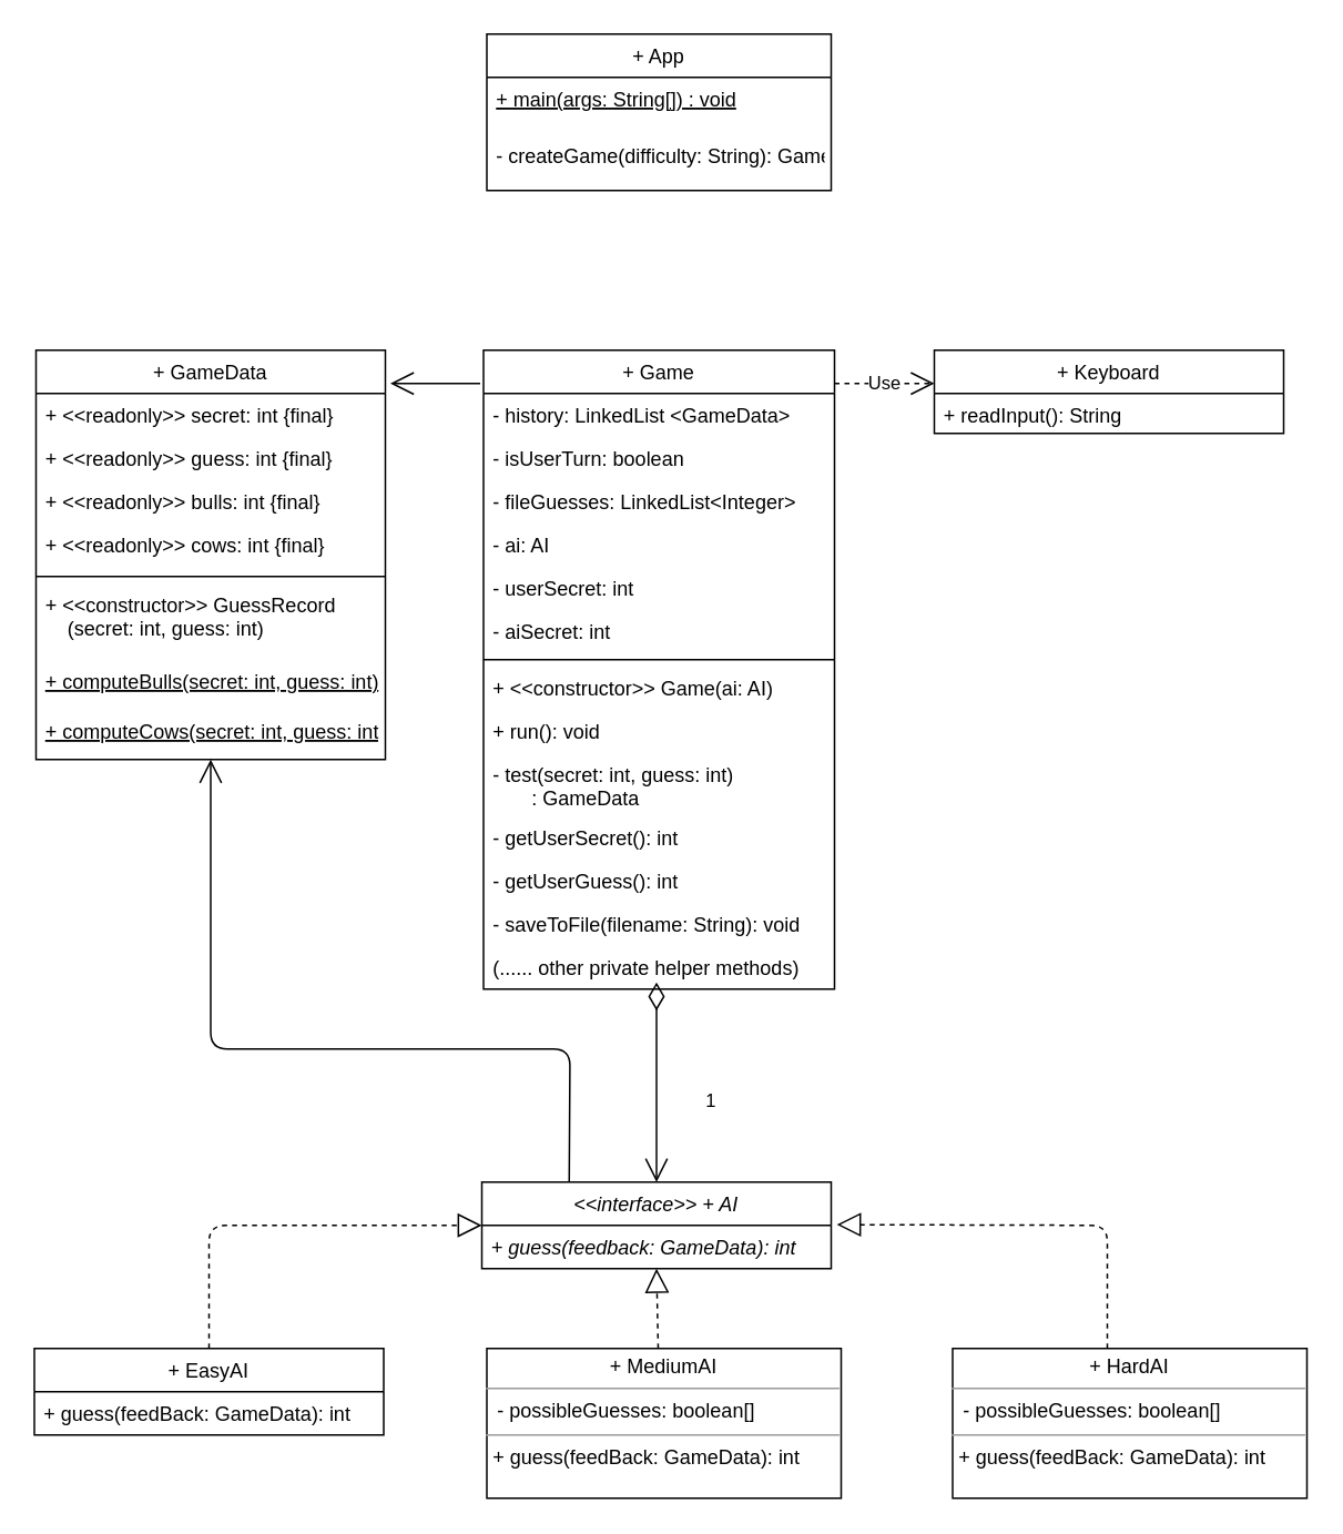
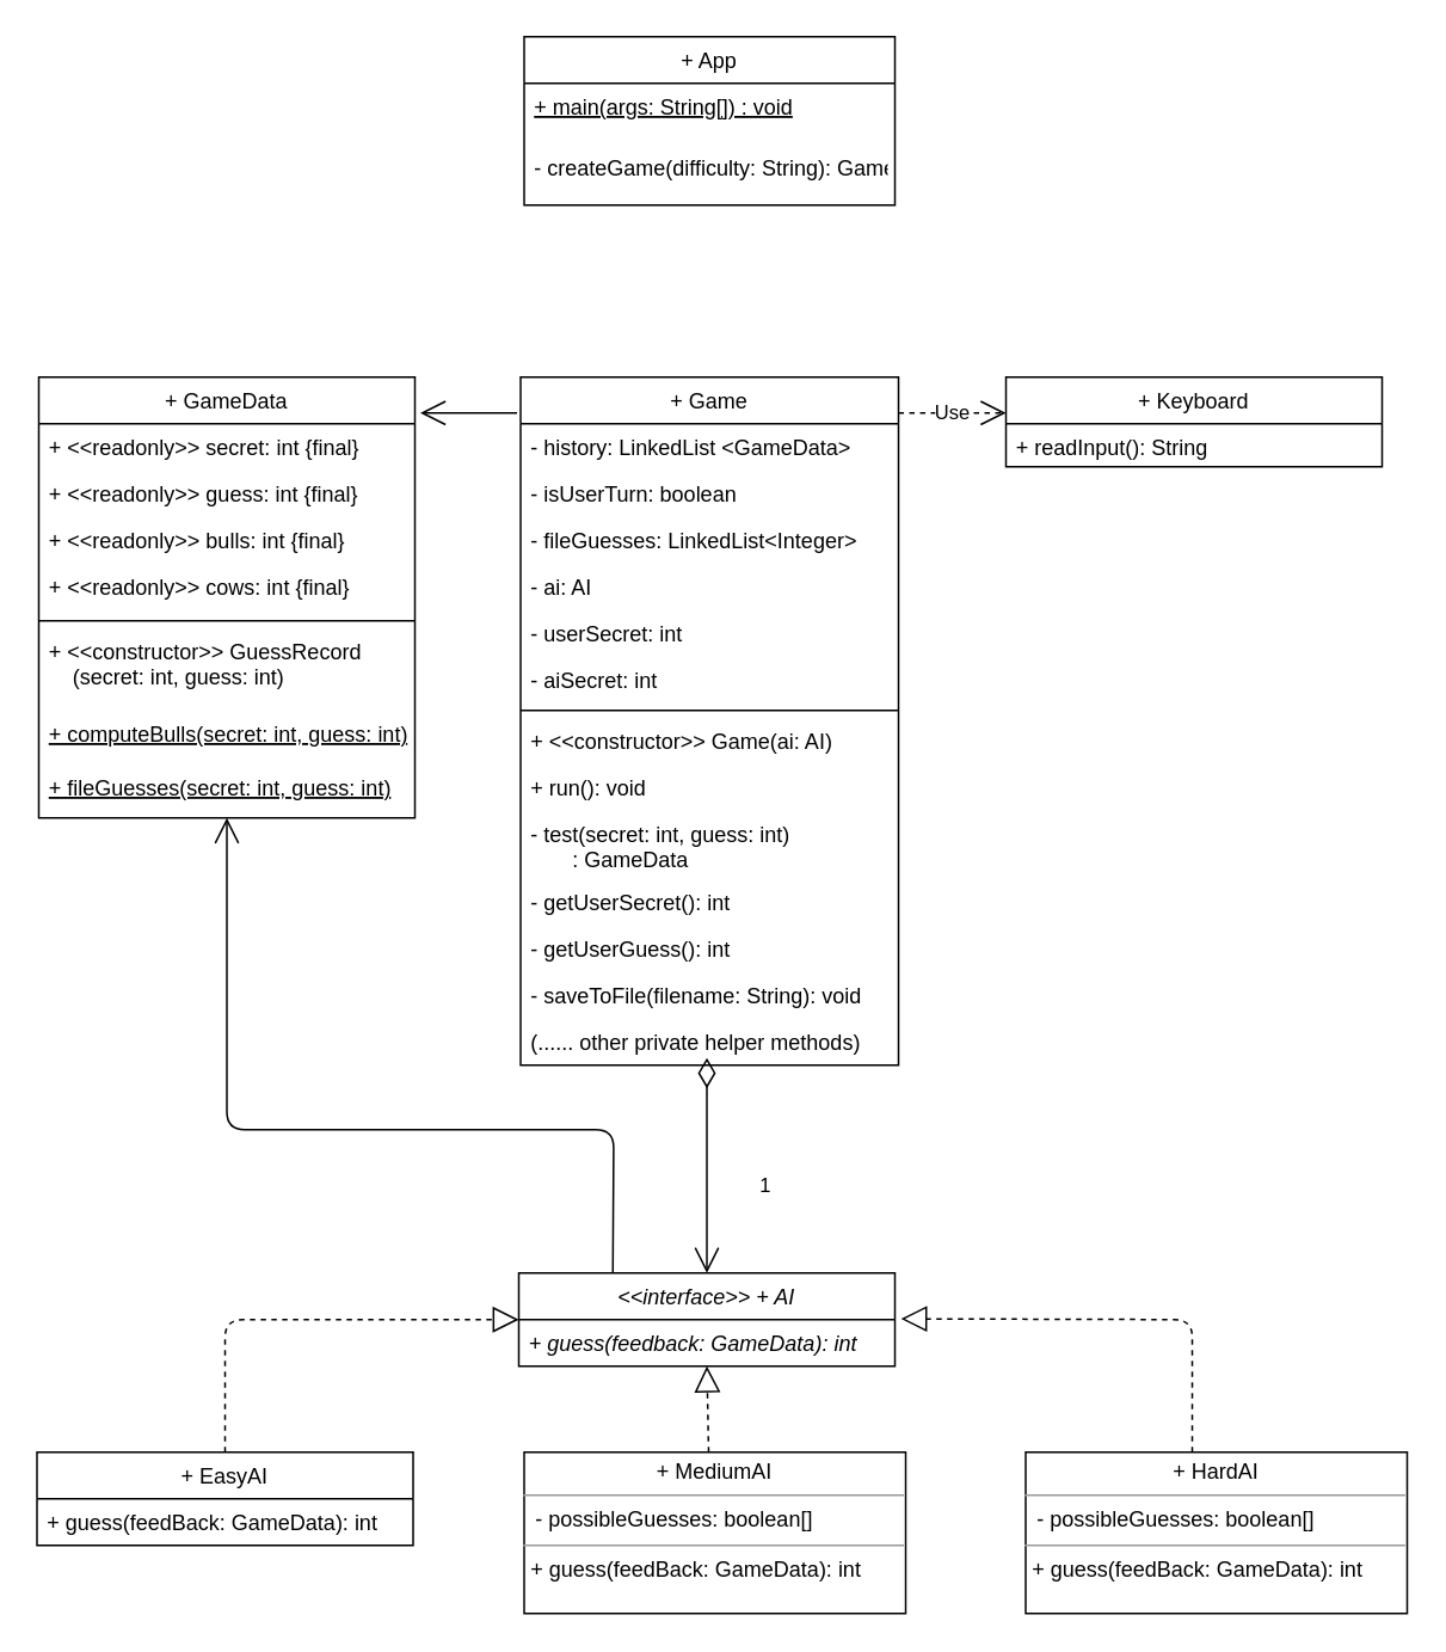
  <mxCell id="0" />
  <mxCell id="1" parent="0" />
  <mxCell id="2" value="+ App" style="swimlane;fontStyle=0;childLayout=stackLayout;horizontal=1;startSize=26;fillColor=none;horizontalStack=0;resizeParent=1;resizeParentMax=0;resizeLast=0;collapsible=1;marginBottom=0;" vertex="1" parent="1"><mxGeometry x="292" y="20" width="207" height="94" as="geometry" /></mxCell>
  <mxCell id="3" value="+ main(args: String[]) : void" style="text;strokeColor=none;fillColor=none;align=left;verticalAlign=top;spacingLeft=4;spacingRight=4;overflow=hidden;rotatable=0;points=[[0,0.5],[1,0.5]];portConstraint=eastwest;fontStyle=4" vertex="1" parent="2"><mxGeometry y="26" width="207" height="34" as="geometry" /></mxCell>
  <mxCell id="4" value="- createGame(difficulty: String): Game" style="text;strokeColor=none;fillColor=none;align=left;verticalAlign=top;spacingLeft=4;spacingRight=4;overflow=hidden;rotatable=0;points=[[0,0.5],[1,0.5]];portConstraint=eastwest;fontStyle=0" vertex="1" parent="2"><mxGeometry y="60" width="207" height="34" as="geometry" /></mxCell>
  <mxCell id="5" value="+ GameData" style="swimlane;fontStyle=0;align=center;verticalAlign=top;childLayout=stackLayout;horizontal=1;startSize=26;horizontalStack=0;resizeParent=1;resizeParentMax=0;resizeLast=0;collapsible=1;marginBottom=0;" vertex="1" parent="1"><mxGeometry x="21" y="210" width="210" height="246" as="geometry" /></mxCell>
  <mxCell id="6" value="+ &lt;&lt;readonly&gt;&gt; secret: int {final}" style="text;strokeColor=none;fillColor=none;align=left;verticalAlign=top;spacingLeft=4;spacingRight=4;overflow=hidden;rotatable=0;points=[[0,0.5],[1,0.5]];portConstraint=eastwest;" vertex="1" parent="5"><mxGeometry y="26" width="210" height="26" as="geometry" /></mxCell>
  <mxCell id="7" value="+ &lt;&lt;readonly&gt;&gt; guess: int {final}" style="text;strokeColor=none;fillColor=none;align=left;verticalAlign=top;spacingLeft=4;spacingRight=4;overflow=hidden;rotatable=0;points=[[0,0.5],[1,0.5]];portConstraint=eastwest;" vertex="1" parent="5"><mxGeometry y="52" width="210" height="26" as="geometry" /></mxCell>
  <mxCell id="8" value="+ &lt;&lt;readonly&gt;&gt; bulls: int {final}" style="text;strokeColor=none;fillColor=none;align=left;verticalAlign=top;spacingLeft=4;spacingRight=4;overflow=hidden;rotatable=0;points=[[0,0.5],[1,0.5]];portConstraint=eastwest;" vertex="1" parent="5"><mxGeometry y="78" width="210" height="26" as="geometry" /></mxCell>
  <mxCell id="9" value="+ &lt;&lt;readonly&gt;&gt; cows: int {final}" style="text;strokeColor=none;fillColor=none;align=left;verticalAlign=top;spacingLeft=4;spacingRight=4;overflow=hidden;rotatable=0;points=[[0,0.5],[1,0.5]];portConstraint=eastwest;" vertex="1" parent="5"><mxGeometry y="104" width="210" height="28" as="geometry" /></mxCell>
  <mxCell id="10" value="" style="line;strokeWidth=1;fillColor=none;align=left;verticalAlign=middle;spacingTop=-1;spacingLeft=3;spacingRight=3;rotatable=0;labelPosition=right;points=[];portConstraint=eastwest;" vertex="1" parent="5"><mxGeometry y="132" width="210" height="8" as="geometry" /></mxCell>
  <mxCell id="11" value="+ &lt;&lt;constructor&gt;&gt; GuessRecord&#10;    (secret: int, guess: int)" style="text;strokeColor=none;fillColor=none;align=left;verticalAlign=top;spacingLeft=4;spacingRight=4;overflow=hidden;rotatable=0;points=[[0,0.5],[1,0.5]];portConstraint=eastwest;" vertex="1" parent="5"><mxGeometry y="140" width="210" height="46" as="geometry" /></mxCell>
  <mxCell id="12" value="+ computeBulls(secret: int, guess: int)" style="text;strokeColor=none;fillColor=none;align=left;verticalAlign=top;spacingLeft=4;spacingRight=4;overflow=hidden;rotatable=0;points=[[0,0.5],[1,0.5]];portConstraint=eastwest;fontStyle=4" vertex="1" parent="5"><mxGeometry y="186" width="210" height="30" as="geometry" /></mxCell>
- <mxCell id="13" value="+ computeCows(secret: int, guess: int)" style="text;strokeColor=none;fillColor=none;align=left;verticalAlign=top;spacingLeft=4;spacingRight=4;overflow=hidden;rotatable=0;points=[[0,0.5],[1,0.5]];portConstraint=eastwest;fontStyle=4" vertex="1" parent="5"><mxGeometry y="216" width="210" height="30" as="geometry" /></mxCell>
+ <mxCell id="13" value="+ fileGuesses(secret: int, guess: int)" style="text;strokeColor=none;fillColor=none;align=left;verticalAlign=top;spacingLeft=4;spacingRight=4;overflow=hidden;rotatable=0;points=[[0,0.5],[1,0.5]];portConstraint=eastwest;fontStyle=4" vertex="1" parent="5"><mxGeometry y="216" width="210" height="30" as="geometry" /></mxCell>
  <mxCell id="14" value="+ Game" style="swimlane;fontStyle=0;align=center;verticalAlign=top;childLayout=stackLayout;horizontal=1;startSize=26;horizontalStack=0;resizeParent=1;resizeParentMax=0;resizeLast=0;collapsible=1;marginBottom=0;" vertex="1" parent="1"><mxGeometry x="290" y="210" width="211" height="384" as="geometry" /></mxCell>
  <mxCell id="15" value="- history: LinkedList &lt;GameData&gt;" style="text;strokeColor=none;fillColor=none;align=left;verticalAlign=top;spacingLeft=4;spacingRight=4;overflow=hidden;rotatable=0;points=[[0,0.5],[1,0.5]];portConstraint=eastwest;" vertex="1" parent="14"><mxGeometry y="26" width="211" height="26" as="geometry" /></mxCell>
  <mxCell id="16" value="- isUserTurn: boolean" style="text;strokeColor=none;fillColor=none;align=left;verticalAlign=top;spacingLeft=4;spacingRight=4;overflow=hidden;rotatable=0;points=[[0,0.5],[1,0.5]];portConstraint=eastwest;" vertex="1" parent="14"><mxGeometry y="52" width="211" height="26" as="geometry" /></mxCell>
  <mxCell id="17" value="- fileGuesses: LinkedList&lt;Integer&gt;" style="text;strokeColor=none;fillColor=none;align=left;verticalAlign=top;spacingLeft=4;spacingRight=4;overflow=hidden;rotatable=0;points=[[0,0.5],[1,0.5]];portConstraint=eastwest;" vertex="1" parent="14"><mxGeometry y="78" width="211" height="26" as="geometry" /></mxCell>
  <mxCell id="18" value="- ai: AI" style="text;strokeColor=none;fillColor=none;align=left;verticalAlign=top;spacingLeft=4;spacingRight=4;overflow=hidden;rotatable=0;points=[[0,0.5],[1,0.5]];portConstraint=eastwest;" vertex="1" parent="14"><mxGeometry y="104" width="211" height="26" as="geometry" /></mxCell>
  <mxCell id="19" value="- userSecret: int" style="text;strokeColor=none;fillColor=none;align=left;verticalAlign=top;spacingLeft=4;spacingRight=4;overflow=hidden;rotatable=0;points=[[0,0.5],[1,0.5]];portConstraint=eastwest;" vertex="1" parent="14"><mxGeometry y="130" width="211" height="26" as="geometry" /></mxCell>
  <mxCell id="20" value="- aiSecret: int" style="text;strokeColor=none;fillColor=none;align=left;verticalAlign=top;spacingLeft=4;spacingRight=4;overflow=hidden;rotatable=0;points=[[0,0.5],[1,0.5]];portConstraint=eastwest;" vertex="1" parent="14"><mxGeometry y="156" width="211" height="26" as="geometry" /></mxCell>
  <mxCell id="21" value="" style="line;strokeWidth=1;fillColor=none;align=left;verticalAlign=middle;spacingTop=-1;spacingLeft=3;spacingRight=3;rotatable=0;labelPosition=right;points=[];portConstraint=eastwest;" vertex="1" parent="14"><mxGeometry y="182" width="211" height="8" as="geometry" /></mxCell>
  <mxCell id="22" value="+ &lt;&lt;constructor&gt;&gt; Game(ai: AI)" style="text;strokeColor=none;fillColor=none;align=left;verticalAlign=top;spacingLeft=4;spacingRight=4;overflow=hidden;rotatable=0;points=[[0,0.5],[1,0.5]];portConstraint=eastwest;" vertex="1" parent="14"><mxGeometry y="190" width="211" height="26" as="geometry" /></mxCell>
  <mxCell id="23" value="+ run(): void" style="text;strokeColor=none;fillColor=none;align=left;verticalAlign=top;spacingLeft=4;spacingRight=4;overflow=hidden;rotatable=0;points=[[0,0.5],[1,0.5]];portConstraint=eastwest;" vertex="1" parent="14"><mxGeometry y="216" width="211" height="26" as="geometry" /></mxCell>
  <mxCell id="24" value="- test(secret: int, guess: int)&#10;       : GameData" style="text;strokeColor=none;fillColor=none;align=left;verticalAlign=top;spacingLeft=4;spacingRight=4;overflow=hidden;rotatable=0;points=[[0,0.5],[1,0.5]];portConstraint=eastwest;" vertex="1" parent="14"><mxGeometry y="242" width="211" height="38" as="geometry" /></mxCell>
  <mxCell id="25" value="- getUserSecret(): int" style="text;strokeColor=none;fillColor=none;align=left;verticalAlign=top;spacingLeft=4;spacingRight=4;overflow=hidden;rotatable=0;points=[[0,0.5],[1,0.5]];portConstraint=eastwest;" vertex="1" parent="14"><mxGeometry y="280" width="211" height="26" as="geometry" /></mxCell>
  <mxCell id="26" value="- getUserGuess(): int" style="text;strokeColor=none;fillColor=none;align=left;verticalAlign=top;spacingLeft=4;spacingRight=4;overflow=hidden;rotatable=0;points=[[0,0.5],[1,0.5]];portConstraint=eastwest;" vertex="1" parent="14"><mxGeometry y="306" width="211" height="26" as="geometry" /></mxCell>
  <mxCell id="27" value="- saveToFile(filename: String): void" style="text;strokeColor=none;fillColor=none;align=left;verticalAlign=top;spacingLeft=4;spacingRight=4;overflow=hidden;rotatable=0;points=[[0,0.5],[1,0.5]];portConstraint=eastwest;" vertex="1" parent="14"><mxGeometry y="332" width="211" height="26" as="geometry" /></mxCell>
  <mxCell id="28" value="(...... other private helper methods)" style="text;strokeColor=none;fillColor=none;align=left;verticalAlign=top;spacingLeft=4;spacingRight=4;overflow=hidden;rotatable=0;points=[[0,0.5],[1,0.5]];portConstraint=eastwest;" vertex="1" parent="14"><mxGeometry y="358" width="211" height="26" as="geometry" /></mxCell>
  <mxCell id="29" value="+ Keyboard" style="swimlane;fontStyle=0;childLayout=stackLayout;horizontal=1;startSize=26;fillColor=none;horizontalStack=0;resizeParent=1;resizeParentMax=0;resizeLast=0;collapsible=1;marginBottom=0;" vertex="1" parent="1"><mxGeometry x="561" y="210" width="210" height="50" as="geometry" /></mxCell>
  <mxCell id="30" value="+ readInput(): String" style="text;strokeColor=none;fillColor=none;align=left;verticalAlign=top;spacingLeft=4;spacingRight=4;overflow=hidden;rotatable=0;points=[[0,0.5],[1,0.5]];portConstraint=eastwest;" vertex="1" parent="29"><mxGeometry y="26" width="210" height="24" as="geometry" /></mxCell>
  <mxCell id="31" value="&lt;&lt;interface&gt;&gt; + AI" style="swimlane;fontStyle=2;childLayout=stackLayout;horizontal=1;startSize=26;fillColor=none;horizontalStack=0;resizeParent=1;resizeParentMax=0;resizeLast=0;collapsible=1;marginBottom=0;" vertex="1" parent="1"><mxGeometry x="289" y="710" width="210" height="52" as="geometry" /></mxCell>
  <mxCell id="32" value="+ guess(feedback: GameData): int" style="text;strokeColor=none;fillColor=none;align=left;verticalAlign=top;spacingLeft=4;spacingRight=4;overflow=hidden;rotatable=0;points=[[0,0.5],[1,0.5]];portConstraint=eastwest;fontStyle=2" vertex="1" parent="31"><mxGeometry y="26" width="210" height="26" as="geometry" /></mxCell>
  <mxCell id="33" value="+ EasyAI" style="swimlane;fontStyle=0;childLayout=stackLayout;horizontal=1;startSize=26;fillColor=none;horizontalStack=0;resizeParent=1;resizeParentMax=0;resizeLast=0;collapsible=1;marginBottom=0;" vertex="1" parent="1"><mxGeometry x="20" y="810" width="210" height="52" as="geometry" /></mxCell>
  <mxCell id="34" value="+ guess(feedBack: GameData): int" style="text;strokeColor=none;fillColor=none;align=left;verticalAlign=top;spacingLeft=4;spacingRight=4;overflow=hidden;rotatable=0;points=[[0,0.5],[1,0.5]];portConstraint=eastwest;" vertex="1" parent="33"><mxGeometry y="26" width="210" height="26" as="geometry" /></mxCell>
  <mxCell id="35" value="" style="endArrow=open;endFill=1;endSize=12;html=1;" edge="1" parent="1"><mxGeometry width="160" relative="1" as="geometry"><mxPoint x="288" y="230" as="sourcePoint" /><mxPoint x="234" y="230" as="targetPoint" /><Array as="points" /></mxGeometry></mxCell>
  <mxCell id="36" value="Use" style="endArrow=open;endSize=12;dashed=1;html=1;" edge="1" parent="1"><mxGeometry width="160" relative="1" as="geometry"><mxPoint x="501" y="230" as="sourcePoint" /><mxPoint x="561" y="230" as="targetPoint" /></mxGeometry></mxCell>
  <mxCell id="37" value="1" style="endArrow=open;html=1;endSize=12;startArrow=diamondThin;startSize=14;startFill=0;edgeStyle=orthogonalEdgeStyle;align=left;verticalAlign=bottom;entryX=0.5;entryY=0;entryDx=0;entryDy=0;" edge="1" parent="1" target="31"><mxGeometry x="0.333" y="28" relative="1" as="geometry"><mxPoint x="394" y="590" as="sourcePoint" /><mxPoint x="462" y="650" as="targetPoint" /><Array as="points"><mxPoint x="394" y="690" /><mxPoint x="394" y="690" /></Array><mxPoint as="offset" /></mxGeometry></mxCell>
  <mxCell id="38" value="" style="endArrow=block;dashed=1;endFill=0;endSize=12;html=1;exitX=0.5;exitY=0;exitDx=0;exitDy=0;entryX=0;entryY=0.5;entryDx=0;entryDy=0;" edge="1" parent="1" source="33" target="31"><mxGeometry width="160" relative="1" as="geometry"><mxPoint x="102" y="780" as="sourcePoint" /><mxPoint x="262" y="780" as="targetPoint" /><Array as="points"><mxPoint x="125" y="736" /></Array></mxGeometry></mxCell>
  <mxCell id="39" value="" style="endArrow=block;dashed=1;endFill=0;endSize=12;html=1;exitX=0.5;exitY=0;exitDx=0;exitDy=0;entryX=0.5;entryY=1;entryDx=0;entryDy=0;" edge="1" parent="1" target="31"><mxGeometry width="160" relative="1" as="geometry"><mxPoint x="395" y="810" as="sourcePoint" /><mxPoint x="399" y="765" as="targetPoint" /></mxGeometry></mxCell>
  <mxCell id="40" value="" style="endArrow=block;dashed=1;endFill=0;endSize=12;html=1;entryX=1.016;entryY=-0.017;entryDx=0;entryDy=0;entryPerimeter=0;exitX=0.5;exitY=0;exitDx=0;exitDy=0;" edge="1" parent="1" target="32"><mxGeometry width="160" relative="1" as="geometry"><mxPoint x="665" y="810" as="sourcePoint" /><mxPoint x="712" y="770" as="targetPoint" /><Array as="points"><mxPoint x="665" y="736" /></Array></mxGeometry></mxCell>
  <mxCell id="41" value="&lt;p style=&quot;margin: 0px ; margin-top: 4px ; text-align: center&quot;&gt;+ MediumAI&lt;br&gt;&lt;/p&gt;&lt;hr size=&quot;1&quot;&gt;&amp;nbsp; - possibleGuesses: boolean[]&lt;br&gt;&lt;hr size=&quot;1&quot;&gt;&lt;p style=&quot;margin: 0px ; margin-left: 4px&quot;&gt;+ guess(feedBack: GameData): int&lt;br&gt;&lt;/p&gt;" style="verticalAlign=top;align=left;overflow=fill;fontSize=12;fontFamily=Helvetica;html=1;" vertex="1" parent="1"><mxGeometry x="292" y="810" width="213" height="90" as="geometry" /></mxCell>
  <mxCell id="42" value="&lt;p style=&quot;margin: 0px ; margin-top: 4px ; text-align: center&quot;&gt;+ HardAI&lt;br&gt;&lt;/p&gt;&lt;hr size=&quot;1&quot;&gt;&amp;nbsp; - possibleGuesses: boolean[]&lt;br&gt;&lt;hr size=&quot;1&quot;&gt;&lt;p style=&quot;margin: 0px ; margin-left: 4px&quot;&gt;+ guess(feedBack: GameData): int&lt;/p&gt;" style="verticalAlign=top;align=left;overflow=fill;fontSize=12;fontFamily=Helvetica;html=1;" vertex="1" parent="1"><mxGeometry x="572" y="810" width="213" height="90" as="geometry" /></mxCell>
  <mxCell id="43" value="" style="endArrow=open;endFill=1;endSize=12;html=1;exitX=0.25;exitY=0;exitDx=0;exitDy=0;entryX=0.5;entryY=1;entryDx=0;entryDy=0;" edge="1" parent="1" source="31" target="5"><mxGeometry width="160" relative="1" as="geometry"><mxPoint x="62" y="540" as="sourcePoint" /><mxPoint x="132" y="420" as="targetPoint" /><Array as="points"><mxPoint x="342" y="630" /><mxPoint x="126" y="630" /></Array></mxGeometry></mxCell>
